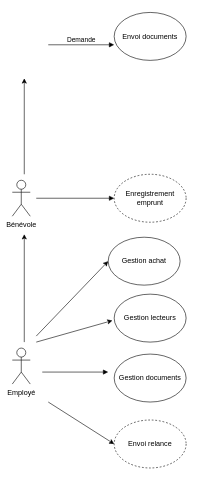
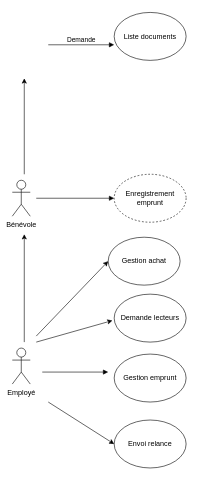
  <mxCell id="0" />
  <mxCell id="1" parent="0" />
  <mxCell id="2" value="&lt;div&gt;Bénévole&lt;/div&gt;" style="shape=umlActor;verticalLabelPosition=bottom;verticalAlign=top;html=1;outlineConnect=0;" vertex="1" parent="1"><mxGeometry x="20" y="300" width="30" height="60" as="geometry" /></mxCell>
- <mxCell id="3" value="Envoi documents" style="ellipse;whiteSpace=wrap;html=1;" vertex="1" parent="1"><mxGeometry x="190" y="20" width="120" height="80" as="geometry" /></mxCell>
+ <mxCell id="3" value="Liste documents" style="ellipse;whiteSpace=wrap;html=1;" vertex="1" parent="1"><mxGeometry x="190" y="20" width="120" height="80" as="geometry" /></mxCell>
  <mxCell id="4" value="Gestion achat" style="ellipse;whiteSpace=wrap;html=1;" vertex="1" parent="1"><mxGeometry x="180" y="395" width="120" height="80" as="geometry" /></mxCell>
- <mxCell id="5" value="Gestion documents" style="ellipse;whiteSpace=wrap;html=1;" vertex="1" parent="1"><mxGeometry x="190" y="590" width="120" height="80" as="geometry" /></mxCell>
- <mxCell id="6" value="Gestion lecteurs" style="ellipse;whiteSpace=wrap;html=1;" vertex="1" parent="1"><mxGeometry x="190" y="490" width="120" height="80" as="geometry" /></mxCell>
+ <mxCell id="5" value="Gestion emprunt" style="ellipse;whiteSpace=wrap;html=1;" vertex="1" parent="1"><mxGeometry x="190" y="590" width="120" height="80" as="geometry" /></mxCell>
+ <mxCell id="6" value="Demande lecteurs" style="ellipse;whiteSpace=wrap;html=1;" vertex="1" parent="1"><mxGeometry x="190" y="490" width="120" height="80" as="geometry" /></mxCell>
  <mxCell id="7" value="" style="endArrow=classic;html=1;entryX=0;entryY=0.5;entryDx=0;entryDy=0;" edge="1" parent="1" target="4"><mxGeometry width="50" height="50" relative="1" as="geometry"><mxPoint x="60" y="560" as="sourcePoint" /><mxPoint x="160" y="200" as="targetPoint" /></mxGeometry></mxCell>
  <mxCell id="8" value="Enregistrement emprunt" style="ellipse;whiteSpace=wrap;html=1;dashed=1;" vertex="1" parent="1"><mxGeometry x="190" y="290" width="120" height="80" as="geometry" /></mxCell>
- <mxCell id="9" value="Envoi relance" style="ellipse;whiteSpace=wrap;html=1;dashed=1;" vertex="1" parent="1"><mxGeometry x="190" y="700" width="120" height="80" as="geometry" /></mxCell>
+ <mxCell id="9" value="Envoi relance" style="ellipse;whiteSpace=wrap;html=1;" vertex="1" parent="1"><mxGeometry x="190" y="700" width="120" height="80" as="geometry" /></mxCell>
  <mxCell id="10" value="" style="endArrow=classic;html=1;entryX=-0.025;entryY=0.613;entryDx=0;entryDy=0;entryPerimeter=0;" edge="1" parent="1"><mxGeometry width="50" height="50" relative="1" as="geometry"><mxPoint x="60" y="570" as="sourcePoint" /><mxPoint x="187" y="534.04" as="targetPoint" /></mxGeometry></mxCell>
  <mxCell id="11" value="" style="endArrow=classic;html=1;entryX=0;entryY=0.5;entryDx=0;entryDy=0;" edge="1" parent="1" target="9"><mxGeometry width="50" height="50" relative="1" as="geometry"><mxPoint x="80" y="670" as="sourcePoint" /><mxPoint x="400" y="320" as="targetPoint" /></mxGeometry></mxCell>
  <mxCell id="12" value="Demande" style="html=1;verticalAlign=bottom;endArrow=block;entryX=0;entryY=0.675;entryDx=0;entryDy=0;entryPerimeter=0;" edge="1" parent="1" target="3"><mxGeometry width="80" relative="1" as="geometry"><mxPoint x="80" y="74" as="sourcePoint" /><mxPoint x="140" y="60" as="targetPoint" /></mxGeometry></mxCell>
  <mxCell id="13" value="&lt;div&gt;Employé&lt;/div&gt;" style="shape=umlActor;verticalLabelPosition=bottom;verticalAlign=top;html=1;fillColor=none;" vertex="1" parent="1"><mxGeometry x="20" y="580" width="30" height="60" as="geometry" /></mxCell>
  <mxCell id="14" value="" style="html=1;verticalAlign=bottom;endArrow=block;" edge="1" parent="1"><mxGeometry width="80" relative="1" as="geometry"><mxPoint x="70" y="620" as="sourcePoint" /><mxPoint x="180" y="620" as="targetPoint" /></mxGeometry></mxCell>
  <mxCell id="15" value="" style="html=1;verticalAlign=bottom;endArrow=block;entryX=0;entryY=0.5;entryDx=0;entryDy=0;" edge="1" parent="1" target="8"><mxGeometry x="0.022" y="1" width="80" relative="1" as="geometry"><mxPoint x="60" y="330" as="sourcePoint" /><mxPoint x="140" y="100" as="targetPoint" /><mxPoint as="offset" /></mxGeometry></mxCell>
  <mxCell id="16" value="" style="endArrow=classic;html=1;" edge="1" parent="1"><mxGeometry width="50" height="50" relative="1" as="geometry"><mxPoint x="40" y="570" as="sourcePoint" /><mxPoint x="40" y="390" as="targetPoint" /></mxGeometry></mxCell>
  <mxCell id="17" value="" style="endArrow=classic;html=1;" edge="1" parent="1"><mxGeometry width="50" height="50" relative="1" as="geometry"><mxPoint x="40" y="290" as="sourcePoint" /><mxPoint x="40" y="130" as="targetPoint" /></mxGeometry></mxCell>
